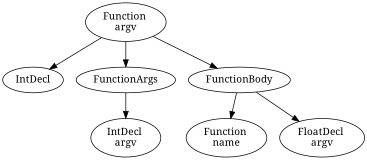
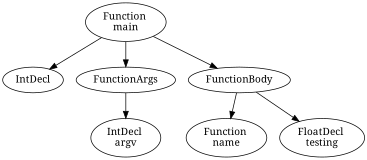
  digraph {
    fontname="Noto Serif"
    node [fontname="Noto Serif"]
    edge [fontname="Noto Serif"]
-   n1 [label="Function \nargv"]
+   n1 [label="Function \nmain"]
    n2 [label=IntDecl]
    n3 [label=FunctionArgs]
    n4 [label=FunctionBody]
    n5 [label="IntDecl \nargv"]
    n6 [label="Function \nname"]
-   n7 [label="FloatDecl \nargv"]
+   n7 [label="FloatDecl \ntesting"]
    n1 -> n2
    n1 -> n3
    n1 -> n4
    n3 -> n5
    n4 -> n6
    n4 -> n7
  }
